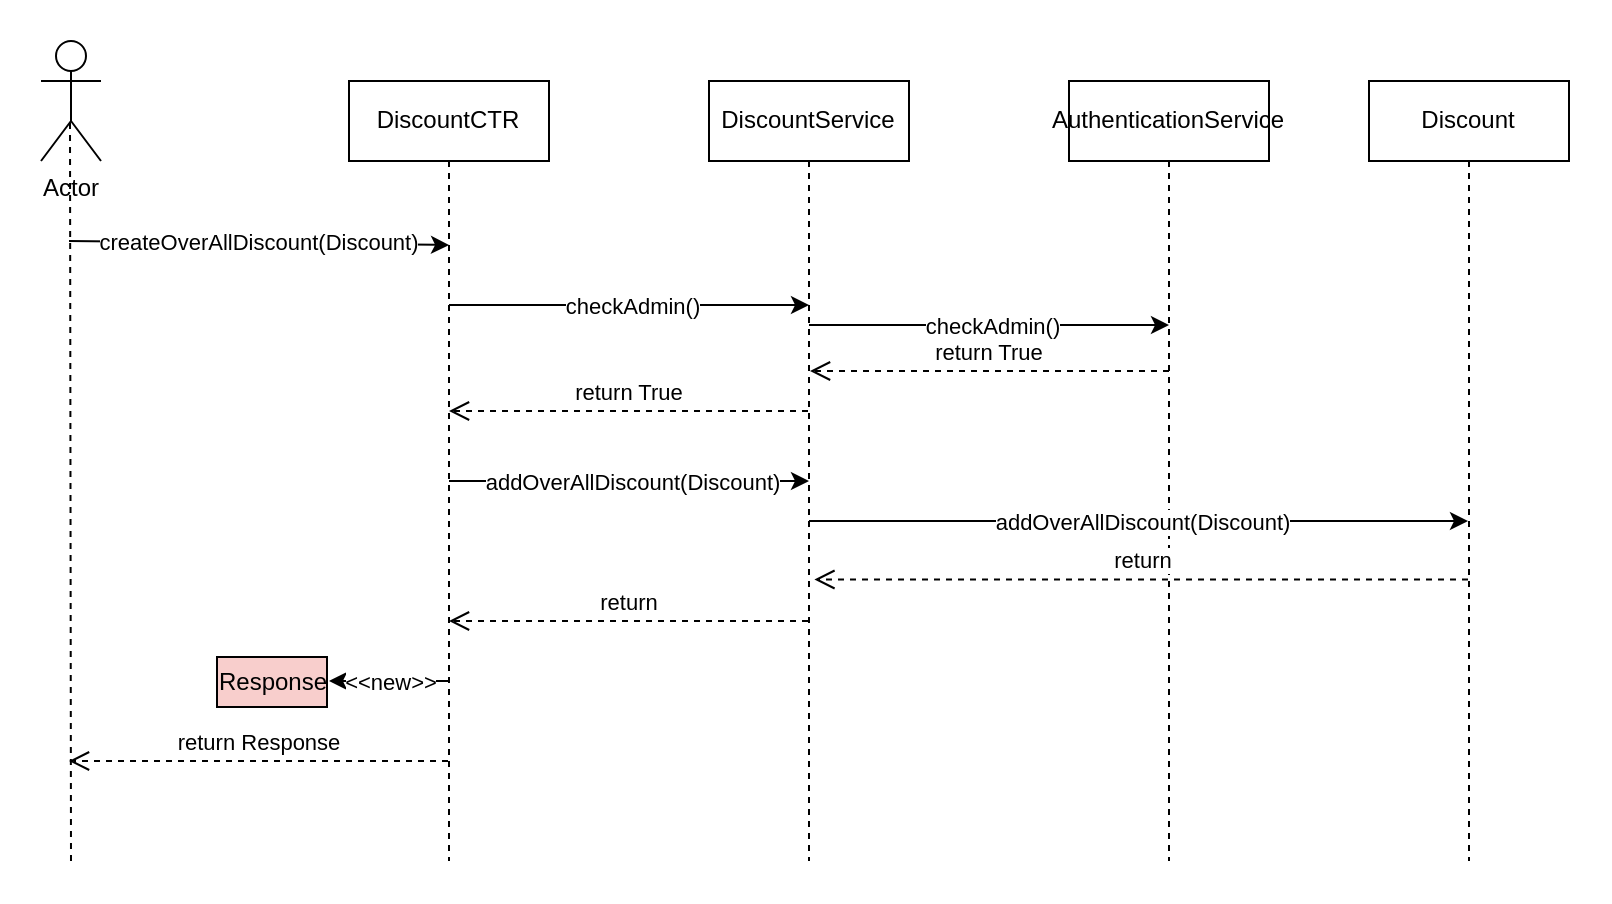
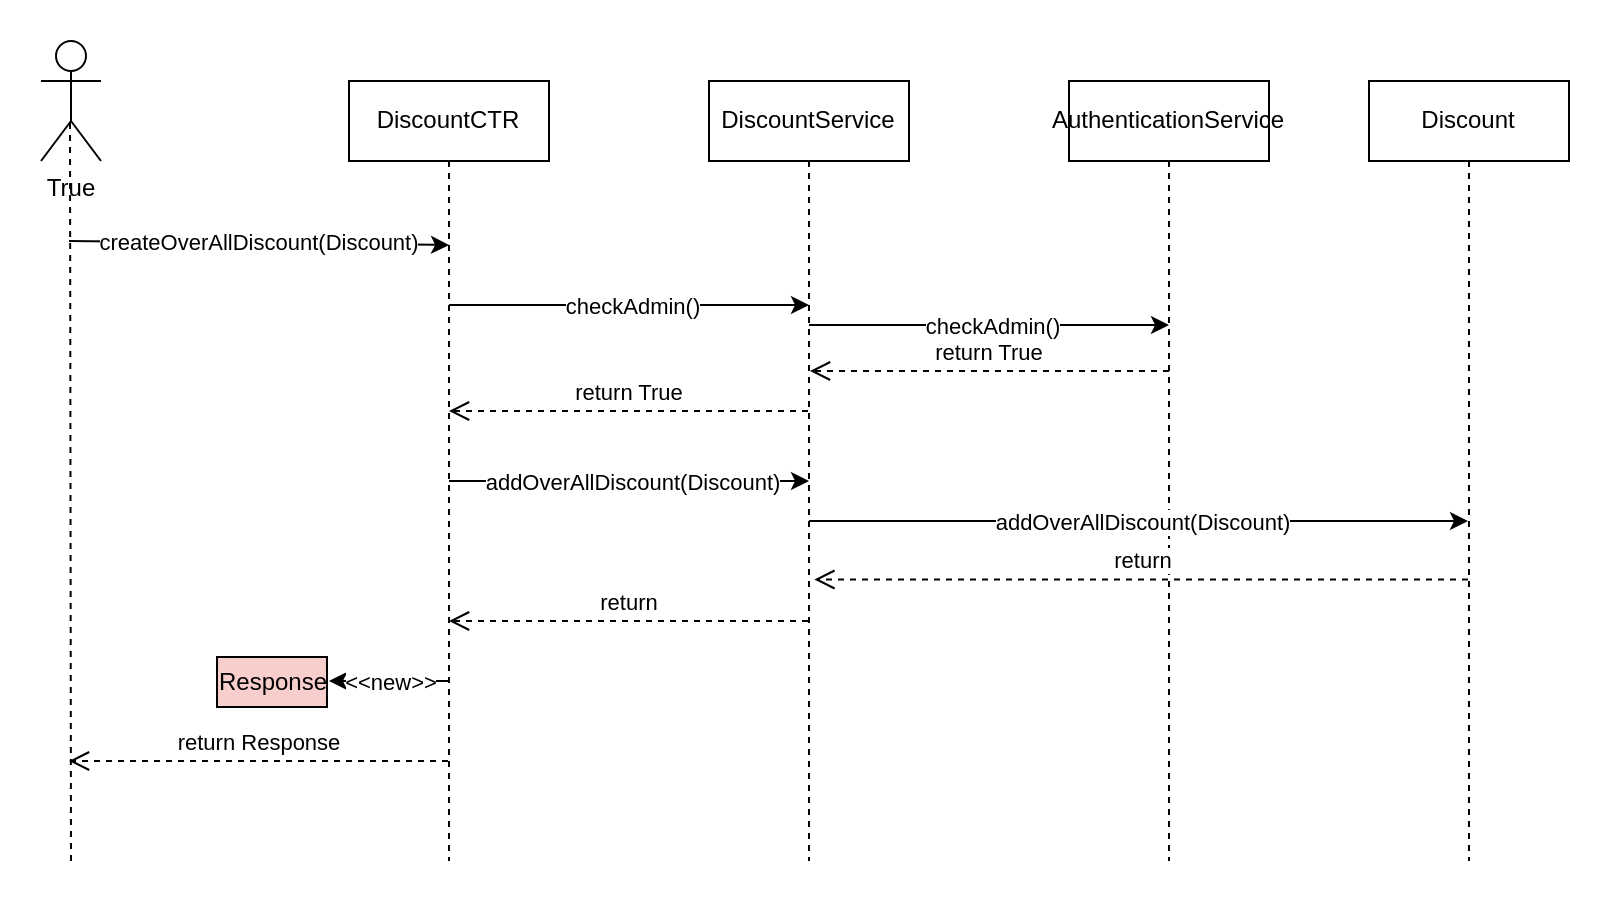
  <mxCell id="0" />
  <mxCell id="1" parent="0" />
- <mxCell id="2" value="Actor" style="shape=umlActor;verticalLabelPosition=bottom;verticalAlign=top;html=1;outlineConnect=0;" vertex="1" parent="1"><mxGeometry x="20" y="20" width="30" height="60" as="geometry" /></mxCell>
+ <mxCell id="2" value="True" style="shape=umlActor;verticalLabelPosition=bottom;verticalAlign=top;html=1;outlineConnect=0;" vertex="1" parent="1"><mxGeometry x="20" y="20" width="30" height="60" as="geometry" /></mxCell>
  <mxCell id="3" value="" style="endArrow=none;dashed=1;html=1;rounded=0;" edge="1" parent="1"><mxGeometry width="50" height="50" relative="1" as="geometry"><mxPoint x="35" y="430" as="sourcePoint" /><mxPoint x="34.5" y="60" as="targetPoint" /></mxGeometry></mxCell>
  <mxCell id="4" value="DiscountCTR" style="shape=umlLifeline;perimeter=lifelinePerimeter;whiteSpace=wrap;html=1;container=1;collapsible=0;recursiveResize=0;outlineConnect=0;" vertex="1" parent="1"><mxGeometry x="174" y="40" width="100" height="390" as="geometry" /></mxCell>
  <mxCell id="5" value="" style="endArrow=classic;html=1;rounded=0;" edge="1" parent="4"><mxGeometry relative="1" as="geometry"><mxPoint x="-140" y="80" as="sourcePoint" /><mxPoint x="50" y="82" as="targetPoint" /></mxGeometry></mxCell>
  <mxCell id="6" value="createOverAllDiscount(Discount)" style="edgeLabel;resizable=0;html=1;align=center;verticalAlign=middle;" connectable="0" vertex="1" parent="5"><mxGeometry relative="1" as="geometry"><mxPoint as="offset" /></mxGeometry></mxCell>
  <mxCell id="7" value="DiscountService" style="shape=umlLifeline;perimeter=lifelinePerimeter;whiteSpace=wrap;html=1;container=1;collapsible=0;recursiveResize=0;outlineConnect=0;" vertex="1" parent="1"><mxGeometry x="354" y="40" width="100" height="390" as="geometry" /></mxCell>
  <mxCell id="8" value="" style="endArrow=classic;html=1;rounded=0;" edge="1" parent="7"><mxGeometry relative="1" as="geometry"><mxPoint x="-130" y="112" as="sourcePoint" /><mxPoint x="50" y="112" as="targetPoint" /></mxGeometry></mxCell>
  <mxCell id="9" value="checkAdmin()" style="edgeLabel;resizable=0;html=1;align=center;verticalAlign=middle;" connectable="0" vertex="1" parent="8"><mxGeometry relative="1" as="geometry"><mxPoint x="1" as="offset" /></mxGeometry></mxCell>
  <mxCell id="10" value="" style="endArrow=classic;html=1;rounded=0;" edge="1" parent="7"><mxGeometry relative="1" as="geometry"><mxPoint x="-130" y="200" as="sourcePoint" /><mxPoint x="50" y="200" as="targetPoint" /></mxGeometry></mxCell>
  <mxCell id="11" value="addOverAllDiscount(Discount)" style="edgeLabel;resizable=0;html=1;align=center;verticalAlign=middle;" connectable="0" vertex="1" parent="10"><mxGeometry relative="1" as="geometry"><mxPoint x="1" as="offset" /></mxGeometry></mxCell>
  <mxCell id="12" value="return" style="html=1;verticalAlign=bottom;endArrow=open;dashed=1;endSize=8;rounded=0;" edge="1" parent="7"><mxGeometry relative="1" as="geometry"><mxPoint x="49.5" y="270" as="sourcePoint" /><mxPoint x="-130" y="270" as="targetPoint" /></mxGeometry></mxCell>
  <mxCell id="13" value="return True" style="html=1;verticalAlign=bottom;endArrow=open;dashed=1;endSize=8;rounded=0;" edge="1" parent="1"><mxGeometry relative="1" as="geometry"><mxPoint x="403.5" y="205" as="sourcePoint" /><mxPoint x="224" y="205" as="targetPoint" /></mxGeometry></mxCell>
  <mxCell id="14" value="AuthenticationService" style="shape=umlLifeline;perimeter=lifelinePerimeter;whiteSpace=wrap;html=1;container=1;collapsible=0;recursiveResize=0;outlineConnect=0;" vertex="1" parent="1"><mxGeometry x="534" y="40" width="100" height="390" as="geometry" /></mxCell>
  <mxCell id="15" value="" style="endArrow=classic;html=1;rounded=0;" edge="1" parent="14"><mxGeometry relative="1" as="geometry"><mxPoint x="-130" y="122" as="sourcePoint" /><mxPoint x="50" y="122" as="targetPoint" /></mxGeometry></mxCell>
  <mxCell id="16" value="checkAdmin()" style="edgeLabel;resizable=0;html=1;align=center;verticalAlign=middle;" connectable="0" vertex="1" parent="15"><mxGeometry relative="1" as="geometry"><mxPoint x="1" as="offset" /></mxGeometry></mxCell>
  <mxCell id="17" value="return True" style="html=1;verticalAlign=bottom;endArrow=open;dashed=1;endSize=8;rounded=0;" edge="1" parent="14"><mxGeometry relative="1" as="geometry"><mxPoint x="50" y="145" as="sourcePoint" /><mxPoint x="-129.5" y="145" as="targetPoint" /></mxGeometry></mxCell>
  <mxCell id="18" value="" style="endArrow=classic;html=1;rounded=0;" edge="1" parent="14" target="20"><mxGeometry relative="1" as="geometry"><mxPoint x="-130.0" y="220" as="sourcePoint" /><mxPoint x="140" y="220" as="targetPoint" /></mxGeometry></mxCell>
  <mxCell id="19" value="addOverAllDiscount(Discount)" style="edgeLabel;resizable=0;html=1;align=center;verticalAlign=middle;" connectable="0" vertex="1" parent="18"><mxGeometry relative="1" as="geometry"><mxPoint x="1" as="offset" /></mxGeometry></mxCell>
  <mxCell id="20" value="Discount" style="shape=umlLifeline;perimeter=lifelinePerimeter;whiteSpace=wrap;html=1;container=1;collapsible=0;recursiveResize=0;outlineConnect=0;" vertex="1" parent="1"><mxGeometry x="684" y="40" width="100" height="390" as="geometry" /></mxCell>
  <mxCell id="21" value="return" style="html=1;verticalAlign=bottom;endArrow=open;dashed=1;endSize=8;rounded=0;entryX=0.527;entryY=0.325;entryDx=0;entryDy=0;entryPerimeter=0;" edge="1" parent="1"><mxGeometry relative="1" as="geometry"><mxPoint x="733.5" y="289.25" as="sourcePoint" /><mxPoint x="406.7" y="289.25" as="targetPoint" /></mxGeometry></mxCell>
  <mxCell id="22" value="return Response" style="html=1;verticalAlign=bottom;endArrow=open;dashed=1;endSize=8;rounded=0;" edge="1" parent="1"><mxGeometry relative="1" as="geometry"><mxPoint x="223.5" y="380" as="sourcePoint" /><mxPoint x="34" y="380" as="targetPoint" /></mxGeometry></mxCell>
  <mxCell id="23" value="" style="endArrow=classic;html=1;rounded=0;" edge="1" parent="1"><mxGeometry relative="1" as="geometry"><mxPoint x="223.5" y="340" as="sourcePoint" /><mxPoint x="164" y="340" as="targetPoint" /></mxGeometry></mxCell>
  <mxCell id="24" value="&amp;lt;&amp;lt;new&amp;gt;&amp;gt;" style="edgeLabel;resizable=0;html=1;align=center;verticalAlign=middle;" connectable="0" vertex="1" parent="23"><mxGeometry relative="1" as="geometry"><mxPoint x="1" as="offset" /></mxGeometry></mxCell>
  <mxCell id="25" value="Response" style="html=1;fillColor=#f8cecc;" vertex="1" parent="1"><mxGeometry x="108" y="328" width="55" height="25" as="geometry" /></mxCell>
